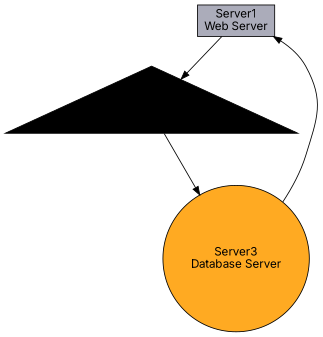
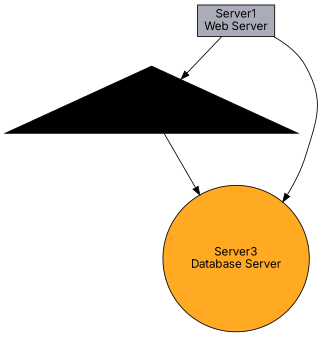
  digraph {
    fontname=Inter
    node [fontname=Inter style=filled]
    edge [fontname=Inter]
    n1 [fillcolor="#ABACBA" label="Server1\nWeb Server" shape=box]
    n2 [fillcolor=DDBCBC label="Server2\nDatabase Server" shape=triangle]
    n3 [fillcolor="#FFAA22" label="Server3\nDatabase Server" shape=circle]
    n1 -> n2
    n2 -> n3
-   n3 -> n1
+   n1 -> n3
  }
